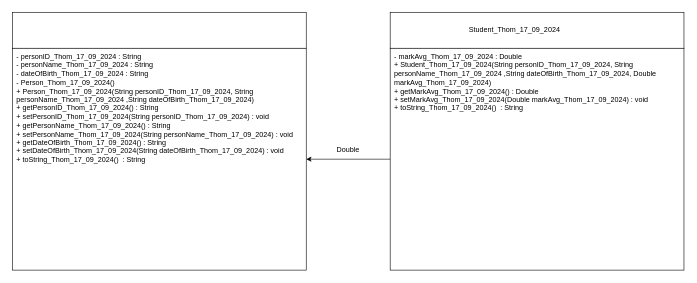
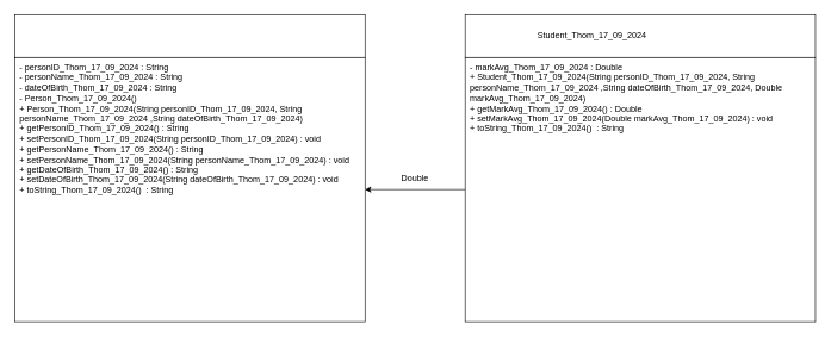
  <mxCell id="0" />
  <mxCell id="1" parent="0" />
  <mxCell id="2" value="" style="rounded=0;whiteSpace=wrap;html=1;" vertex="1" parent="1"><mxGeometry x="20" y="20" width="490" height="60" as="geometry" /></mxCell>
  <mxCell id="3" value="" style="rounded=0;whiteSpace=wrap;html=1;" vertex="1" parent="1"><mxGeometry x="20" y="80" width="490" height="370" as="geometry" /></mxCell>
  <mxCell id="4" value="- personID&lt;span style=&quot;text-align: center;&quot;&gt;_Thom_17_09_2024 : String&amp;nbsp;&lt;/span&gt;&lt;div&gt;&lt;span style=&quot;text-align: center;&quot;&gt;- personName&lt;/span&gt;&lt;span style=&quot;text-align: center; background-color: initial;&quot;&gt;_Thom_17_09_2024 : String&amp;nbsp;&lt;/span&gt;&lt;/div&gt;&lt;div&gt;&lt;span style=&quot;text-align: center; background-color: initial;&quot;&gt;- dateOfBirth&lt;/span&gt;&lt;span style=&quot;text-align: center; background-color: initial;&quot;&gt;_Thom_17_09_2024 : String&amp;nbsp;&lt;/span&gt;&lt;/div&gt;&lt;div&gt;&lt;span style=&quot;text-align: center; background-color: initial;&quot;&gt;- Person&lt;/span&gt;&lt;span style=&quot;text-align: center; background-color: initial;&quot;&gt;_Thom_17_09_2024()&amp;nbsp;&lt;/span&gt;&lt;/div&gt;&lt;div&gt;+ Person&lt;span style=&quot;text-align: center; background-color: initial;&quot;&gt;_Thom_17_09_2024(String personID&lt;/span&gt;&lt;span style=&quot;text-align: center; background-color: initial;&quot;&gt;_Thom_17_09_2024&lt;/span&gt;&lt;span style=&quot;background-color: initial; text-align: center;&quot;&gt;, String personName&lt;/span&gt;&lt;span style=&quot;text-align: center; background-color: initial;&quot;&gt;_Thom_17_09_2024&lt;/span&gt;&lt;span style=&quot;background-color: initial; text-align: center;&quot;&gt;&amp;nbsp;,String dateOfBirth&lt;/span&gt;&lt;span style=&quot;text-align: center; background-color: initial;&quot;&gt;_Thom_17_09_2024&lt;/span&gt;&lt;span style=&quot;background-color: initial; text-align: center;&quot;&gt;)&lt;/span&gt;&lt;/div&gt;&lt;div&gt;&lt;span style=&quot;text-align: center; background-color: initial;&quot;&gt;+ getPersonID&lt;/span&gt;&lt;span style=&quot;text-align: center; background-color: initial;&quot;&gt;_Thom_17_09_2024() : String&amp;nbsp;&lt;/span&gt;&lt;/div&gt;&lt;div&gt;&lt;span style=&quot;text-align: center; background-color: initial;&quot;&gt;+ setPersonID&lt;/span&gt;&lt;span style=&quot;text-align: center; background-color: initial;&quot;&gt;_Thom_17_09_2024(String personID&lt;/span&gt;&lt;span style=&quot;text-align: center; background-color: initial;&quot;&gt;_Thom_17_09_2024&lt;/span&gt;&lt;span style=&quot;background-color: initial; text-align: center;&quot;&gt;) : void&lt;/span&gt;&lt;/div&gt;&lt;div&gt;&lt;span style=&quot;background-color: initial; text-align: center;&quot;&gt;+ getPersonName&lt;/span&gt;&lt;span style=&quot;text-align: center; background-color: initial;&quot;&gt;_Thom_17_09_2024() : String&lt;/span&gt;&lt;/div&gt;&lt;div&gt;&lt;span style=&quot;text-align: center; background-color: initial;&quot;&gt;+ setPersonName&lt;/span&gt;&lt;span style=&quot;text-align: center; background-color: initial;&quot;&gt;_Thom_17_09_2024(String personName&lt;/span&gt;&lt;span style=&quot;text-align: center; background-color: initial;&quot;&gt;_Thom_17_09_2024&lt;/span&gt;&lt;span style=&quot;background-color: initial; text-align: center;&quot;&gt;) : void&lt;/span&gt;&lt;/div&gt;&lt;div&gt;&lt;span style=&quot;background-color: initial; text-align: center;&quot;&gt;+ getDateOfBirth&lt;/span&gt;&lt;span style=&quot;text-align: center; background-color: initial;&quot;&gt;_Thom_17_09_2024() : String&amp;nbsp;&lt;/span&gt;&lt;/div&gt;&lt;div&gt;&lt;span style=&quot;text-align: center; background-color: initial;&quot;&gt;+ setDateOfBirth&lt;/span&gt;&lt;span style=&quot;text-align: center; background-color: initial;&quot;&gt;_Thom_17_09_2024(String dateOfBirth&lt;/span&gt;&lt;span style=&quot;text-align: center; background-color: initial;&quot;&gt;_Thom_17_09_2024&lt;/span&gt;&lt;span style=&quot;background-color: initial; text-align: center;&quot;&gt;) : void&lt;/span&gt;&lt;/div&gt;&lt;div&gt;&lt;span style=&quot;background-color: initial; text-align: center;&quot;&gt;+ toString&lt;/span&gt;&lt;span style=&quot;text-align: center; background-color: initial;&quot;&gt;_Thom_17_09_2024&lt;/span&gt;&lt;span style=&quot;background-color: initial; text-align: center;&quot;&gt;()&amp;nbsp; : String&lt;/span&gt;&lt;/div&gt;" style="text;html=1;align=left;verticalAlign=top;whiteSpace=wrap;rounded=0;" vertex="1" parent="1"><mxGeometry x="25" y="80" width="480" height="370" as="geometry" /></mxCell>
  <mxCell id="5" value="" style="rounded=0;whiteSpace=wrap;html=1;" vertex="1" parent="1"><mxGeometry x="650" y="20" width="490" height="60" as="geometry" /></mxCell>
  <mxCell id="6" value="" style="rounded=0;whiteSpace=wrap;html=1;" vertex="1" parent="1"><mxGeometry x="650" y="80" width="490" height="370" as="geometry" /></mxCell>
- <mxCell id="7" value="Student_Thom_17_09_2024" style="text;html=1;align=center;verticalAlign=middle;whiteSpace=wrap;rounded=0;" vertex="1" parent="1"><mxGeometry x="775" y="32.5" width="165" height="35" as="geometry" /></mxCell>
+ <mxCell id="7" value="Student_Thom_17_09_2024" style="text;html=1;align=center;verticalAlign=middle;whiteSpace=wrap;rounded=0;" vertex="1" parent="1"><mxGeometry x="745" y="32.5" width="165" height="35" as="geometry" /></mxCell>
  <mxCell id="8" value="- markAvg&lt;span style=&quot;text-align: center;&quot;&gt;_Thom_17_09_2024 : Double&lt;/span&gt;&lt;span style=&quot;background-color: initial; text-align: center;&quot;&gt;&amp;nbsp;&lt;/span&gt;&lt;div&gt;+ Student&lt;span style=&quot;text-align: center; background-color: initial;&quot;&gt;_Thom_17_09_2024(String personID&lt;/span&gt;&lt;span style=&quot;text-align: center; background-color: initial;&quot;&gt;_Thom_17_09_2024&lt;/span&gt;&lt;span style=&quot;background-color: initial; text-align: center;&quot;&gt;, String personName&lt;/span&gt;&lt;span style=&quot;text-align: center; background-color: initial;&quot;&gt;_Thom_17_09_2024&lt;/span&gt;&lt;span style=&quot;background-color: initial; text-align: center;&quot;&gt;&amp;nbsp;,String dateOfBirth&lt;/span&gt;&lt;span style=&quot;text-align: center; background-color: initial;&quot;&gt;_Thom_17_09_2024, Double markAvg&lt;/span&gt;&lt;span style=&quot;text-align: center; background-color: initial;&quot;&gt;_Thom_17_09_2024&lt;/span&gt;&lt;span style=&quot;background-color: initial; text-align: center;&quot;&gt;)&lt;/span&gt;&lt;/div&gt;&lt;div&gt;&lt;span style=&quot;text-align: center; background-color: initial;&quot;&gt;+ getMarkAvg&lt;/span&gt;&lt;span style=&quot;text-align: center; background-color: initial;&quot;&gt;_Thom_17_09_2024() : Double&amp;nbsp;&lt;/span&gt;&lt;/div&gt;&lt;div&gt;&lt;span style=&quot;text-align: center; background-color: initial;&quot;&gt;+ setMarkAvg&lt;/span&gt;&lt;span style=&quot;text-align: center; background-color: initial;&quot;&gt;_Thom_17_09_2024(Double markAvg&lt;/span&gt;&lt;span style=&quot;text-align: center; background-color: initial;&quot;&gt;_Thom_17_09_2024&lt;/span&gt;&lt;span style=&quot;background-color: initial; text-align: center;&quot;&gt;) : void&lt;/span&gt;&lt;/div&gt;&lt;div&gt;&lt;span style=&quot;background-color: initial; text-align: center;&quot;&gt;+ toString&lt;/span&gt;&lt;span style=&quot;text-align: center; background-color: initial;&quot;&gt;_Thom_17_09_2024&lt;/span&gt;&lt;span style=&quot;background-color: initial; text-align: center;&quot;&gt;()&amp;nbsp; : String&lt;/span&gt;&lt;/div&gt;" style="text;html=1;align=left;verticalAlign=top;whiteSpace=wrap;rounded=0;" vertex="1" parent="1"><mxGeometry x="655" y="80" width="480" height="370" as="geometry" /></mxCell>
  <mxCell id="9" value="" style="endArrow=classic;html=1;rounded=0;exitX=0;exitY=0.5;exitDx=0;exitDy=0;entryX=1;entryY=0.5;entryDx=0;entryDy=0;" edge="1" parent="1" source="6" target="3"><mxGeometry width="50" height="50" relative="1" as="geometry"><mxPoint x="690" y="260" as="sourcePoint" /><mxPoint x="740" y="210" as="targetPoint" /></mxGeometry></mxCell>
  <mxCell id="10" value="Double" style="text;html=1;align=center;verticalAlign=middle;whiteSpace=wrap;rounded=0;" vertex="1" parent="1"><mxGeometry x="560" y="240" width="40" height="20" as="geometry" /></mxCell>
